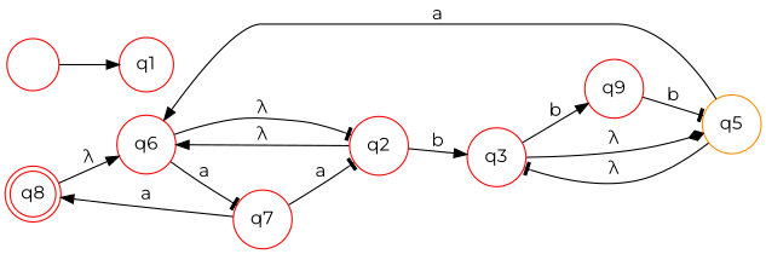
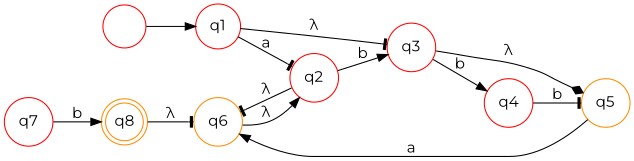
  digraph {
    fontname=Montserrat
    rankdir=LR
    node [color=red fontname=Montserrat margin=0.1 shape=circle]
    edge [arrowhead=normal fontname=Montserrat]
-   q8 [margin=0 shape=doublecircle]
-   q6
+   q8 [color=darkorange margin=0 shape=doublecircle]
+   q6 [color=darkorange]
    q2
    q7
    " " [width=0]
    q1
    q3
-   q4 [label=q9]
+   q4
    q5 [color=darkorange]
-   q8 -> q6 [label=<&#955;>]
-   q6 -> q2 [arrowhead=tee label=<&#955;>]
-   q6 -> q7 [arrowhead=tee label=a]
-   q2 -> q6 [label=<&#955;>]
+   q8 -> q6 [arrowhead=tee label=<&#955;>]
+   q6 -> q2 [label=<&#955;>]
+   q2 -> q6 [arrowhead=tee label=<&#955;>]
    q2 -> q3 [label=b]
-   q7 -> q8 [label=a]
+   q7 -> q8 [label=b]
    " " -> q1
-   q7 -> q2 [arrowhead=tee label=a]
+   q1 -> q2 [arrowhead=tee label=a]
    q3 -> q4 [label=b]
    q3 -> q5 [arrowhead=diamond label=<&#955;>]
    q4 -> q5 [arrowhead=tee label=b]
    q5 -> q6 [label=a]
-   q5 -> q3 [arrowhead=tee label=<&#955;>]
+   q1 -> q3 [arrowhead=tee label=<&#955;>]
  }
